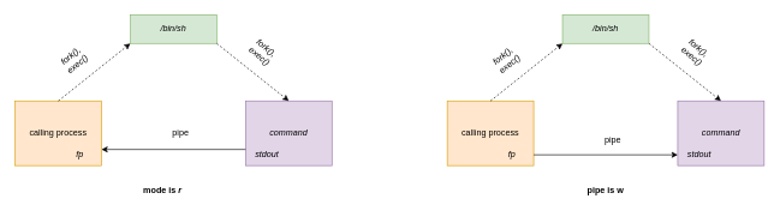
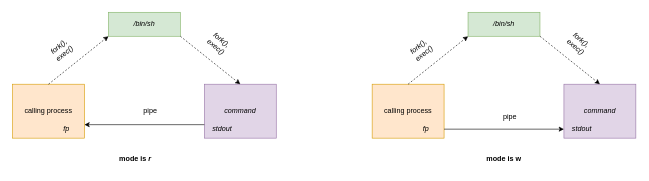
  <mxCell id="0" />
  <mxCell id="1" parent="0" />
  <mxCell id="2" value="calling process" style="rounded=0;whiteSpace=wrap;html=1;fillColor=#ffe6cc;strokeColor=#d79b00;" vertex="1" parent="1"><mxGeometry x="20" y="140" width="120" height="90" as="geometry" /></mxCell>
  <mxCell id="3" value="&lt;i&gt;/bin/sh&lt;/i&gt;" style="rounded=0;whiteSpace=wrap;html=1;fillColor=#d5e8d4;strokeColor=#82b366;" vertex="1" parent="1"><mxGeometry x="180" y="20" width="120" height="40" as="geometry" /></mxCell>
  <mxCell id="4" value="&lt;i&gt;command&lt;/i&gt;" style="rounded=0;whiteSpace=wrap;html=1;fillColor=#e1d5e7;strokeColor=#9673a6;" vertex="1" parent="1"><mxGeometry x="340" y="140" width="120" height="90" as="geometry" /></mxCell>
  <mxCell id="5" value="" style="endArrow=classic;html=1;rounded=0;exitX=0.5;exitY=0;exitDx=0;exitDy=0;entryX=0;entryY=1;entryDx=0;entryDy=0;dashed=1;" edge="1" parent="1" source="2" target="3"><mxGeometry width="50" height="50" relative="1" as="geometry"><mxPoint x="420" y="300" as="sourcePoint" /><mxPoint x="470" y="250" as="targetPoint" /></mxGeometry></mxCell>
  <mxCell id="6" value="" style="endArrow=classic;html=1;rounded=0;exitX=1;exitY=1;exitDx=0;exitDy=0;entryX=0.5;entryY=0;entryDx=0;entryDy=0;dashed=1;" edge="1" parent="1" source="3" target="4"><mxGeometry width="50" height="50" relative="1" as="geometry"><mxPoint x="420" y="300" as="sourcePoint" /><mxPoint x="470" y="250" as="targetPoint" /></mxGeometry></mxCell>
  <mxCell id="7" value="" style="endArrow=classic;html=1;rounded=0;entryX=1;entryY=0.75;entryDx=0;entryDy=0;exitX=0;exitY=0.75;exitDx=0;exitDy=0;" edge="1" parent="1" source="4" target="2"><mxGeometry width="50" height="50" relative="1" as="geometry"><mxPoint x="420" y="300" as="sourcePoint" /><mxPoint x="470" y="250" as="targetPoint" /></mxGeometry></mxCell>
  <mxCell id="8" value="&lt;i&gt;stdout&lt;/i&gt;" style="text;html=1;align=center;verticalAlign=middle;whiteSpace=wrap;rounded=0;" vertex="1" parent="1"><mxGeometry x="340" y="200" width="60" height="30" as="geometry" /></mxCell>
  <mxCell id="9" value="&lt;i&gt;fp&lt;/i&gt;" style="text;html=1;align=center;verticalAlign=middle;whiteSpace=wrap;rounded=0;" vertex="1" parent="1"><mxGeometry x="80" y="200" width="60" height="30" as="geometry" /></mxCell>
  <mxCell id="10" value="&lt;i&gt;fork(),&lt;br&gt;exec()&lt;/i&gt;" style="text;html=1;align=center;verticalAlign=middle;whiteSpace=wrap;rounded=0;rotation=-39;" vertex="1" parent="1"><mxGeometry x="66.97" y="61.47" width="70" height="43.15" as="geometry" /></mxCell>
  <mxCell id="11" value="&lt;i&gt;fork(),&lt;br&gt;exec()&lt;/i&gt;" style="text;html=1;align=center;verticalAlign=middle;whiteSpace=wrap;rounded=0;rotation=40;" vertex="1" parent="1"><mxGeometry x="329.998" y="49.998" width="70" height="43.15" as="geometry" /></mxCell>
  <mxCell id="12" value="pipe" style="text;html=1;align=center;verticalAlign=middle;whiteSpace=wrap;rounded=0;" vertex="1" parent="1"><mxGeometry x="220" y="170" width="60" height="30" as="geometry" /></mxCell>
  <mxCell id="13" value="calling process" style="rounded=0;whiteSpace=wrap;html=1;fillColor=#ffe6cc;strokeColor=#d79b00;" vertex="1" parent="1"><mxGeometry x="620" y="140" width="120" height="90" as="geometry" /></mxCell>
  <mxCell id="14" value="&lt;i&gt;/bin/sh&lt;/i&gt;" style="rounded=0;whiteSpace=wrap;html=1;fillColor=#d5e8d4;strokeColor=#82b366;" vertex="1" parent="1"><mxGeometry x="780" y="20" width="120" height="40" as="geometry" /></mxCell>
  <mxCell id="15" value="&lt;i&gt;command&lt;/i&gt;" style="rounded=0;whiteSpace=wrap;html=1;fillColor=#e1d5e7;strokeColor=#9673a6;" vertex="1" parent="1"><mxGeometry x="940" y="140" width="120" height="90" as="geometry" /></mxCell>
  <mxCell id="16" value="" style="endArrow=classic;html=1;rounded=0;exitX=0.5;exitY=0;exitDx=0;exitDy=0;entryX=0;entryY=1;entryDx=0;entryDy=0;dashed=1;" edge="1" parent="1" source="13" target="14"><mxGeometry width="50" height="50" relative="1" as="geometry"><mxPoint x="1020" y="300" as="sourcePoint" /><mxPoint x="1070" y="250" as="targetPoint" /></mxGeometry></mxCell>
  <mxCell id="17" value="" style="endArrow=classic;html=1;rounded=0;exitX=1;exitY=1;exitDx=0;exitDy=0;entryX=0.5;entryY=0;entryDx=0;entryDy=0;dashed=1;" edge="1" parent="1" source="14" target="15"><mxGeometry width="50" height="50" relative="1" as="geometry"><mxPoint x="1020" y="300" as="sourcePoint" /><mxPoint x="1070" y="250" as="targetPoint" /></mxGeometry></mxCell>
  <mxCell id="18" value="&lt;i&gt;stdout&lt;/i&gt;" style="text;html=1;align=center;verticalAlign=middle;whiteSpace=wrap;rounded=0;" vertex="1" parent="1"><mxGeometry x="940" y="200" width="60" height="30" as="geometry" /></mxCell>
  <mxCell id="19" value="&lt;i&gt;fp&lt;/i&gt;" style="text;html=1;align=center;verticalAlign=middle;whiteSpace=wrap;rounded=0;" vertex="1" parent="1"><mxGeometry x="680" y="200" width="60" height="30" as="geometry" /></mxCell>
  <mxCell id="20" value="&lt;i&gt;fork(),&lt;br&gt;exec()&lt;/i&gt;" style="text;html=1;align=center;verticalAlign=middle;whiteSpace=wrap;rounded=0;rotation=-39;" vertex="1" parent="1"><mxGeometry x="666.97" y="61.47" width="70" height="43.15" as="geometry" /></mxCell>
  <mxCell id="21" value="&lt;i&gt;fork(),&lt;br&gt;exec()&lt;/i&gt;" style="text;html=1;align=center;verticalAlign=middle;whiteSpace=wrap;rounded=0;rotation=40;" vertex="1" parent="1"><mxGeometry x="929.998" y="49.998" width="70" height="43.15" as="geometry" /></mxCell>
  <mxCell id="22" value="pipe" style="text;html=1;align=center;verticalAlign=middle;whiteSpace=wrap;rounded=0;" vertex="1" parent="1"><mxGeometry x="820" y="180" width="60" height="30" as="geometry" /></mxCell>
  <mxCell id="23" value="" style="endArrow=classic;html=1;rounded=0;entryX=0;entryY=0.5;entryDx=0;entryDy=0;exitX=1;exitY=0.5;exitDx=0;exitDy=0;" edge="1" parent="1" source="19" target="18"><mxGeometry width="50" height="50" relative="1" as="geometry"><mxPoint x="580" y="300" as="sourcePoint" /><mxPoint x="630" y="250" as="targetPoint" /></mxGeometry></mxCell>
  <mxCell id="24" value="&lt;b&gt;mode is &lt;i&gt;r&lt;/i&gt;&lt;/b&gt;" style="text;html=1;align=center;verticalAlign=middle;whiteSpace=wrap;rounded=0;" vertex="1" parent="1"><mxGeometry x="195" y="250" width="60" height="30" as="geometry" /></mxCell>
- <mxCell id="25" value="&lt;b&gt;pipe is&amp;nbsp;w&lt;/b&gt;" style="text;html=1;align=center;verticalAlign=middle;whiteSpace=wrap;rounded=0;" vertex="1" parent="1"><mxGeometry x="810" y="250" width="60" height="30" as="geometry" /></mxCell>
+ <mxCell id="25" value="&lt;b&gt;mode is&amp;nbsp;w&lt;/b&gt;" style="text;html=1;align=center;verticalAlign=middle;whiteSpace=wrap;rounded=0;" vertex="1" parent="1"><mxGeometry x="810" y="250" width="60" height="30" as="geometry" /></mxCell>
